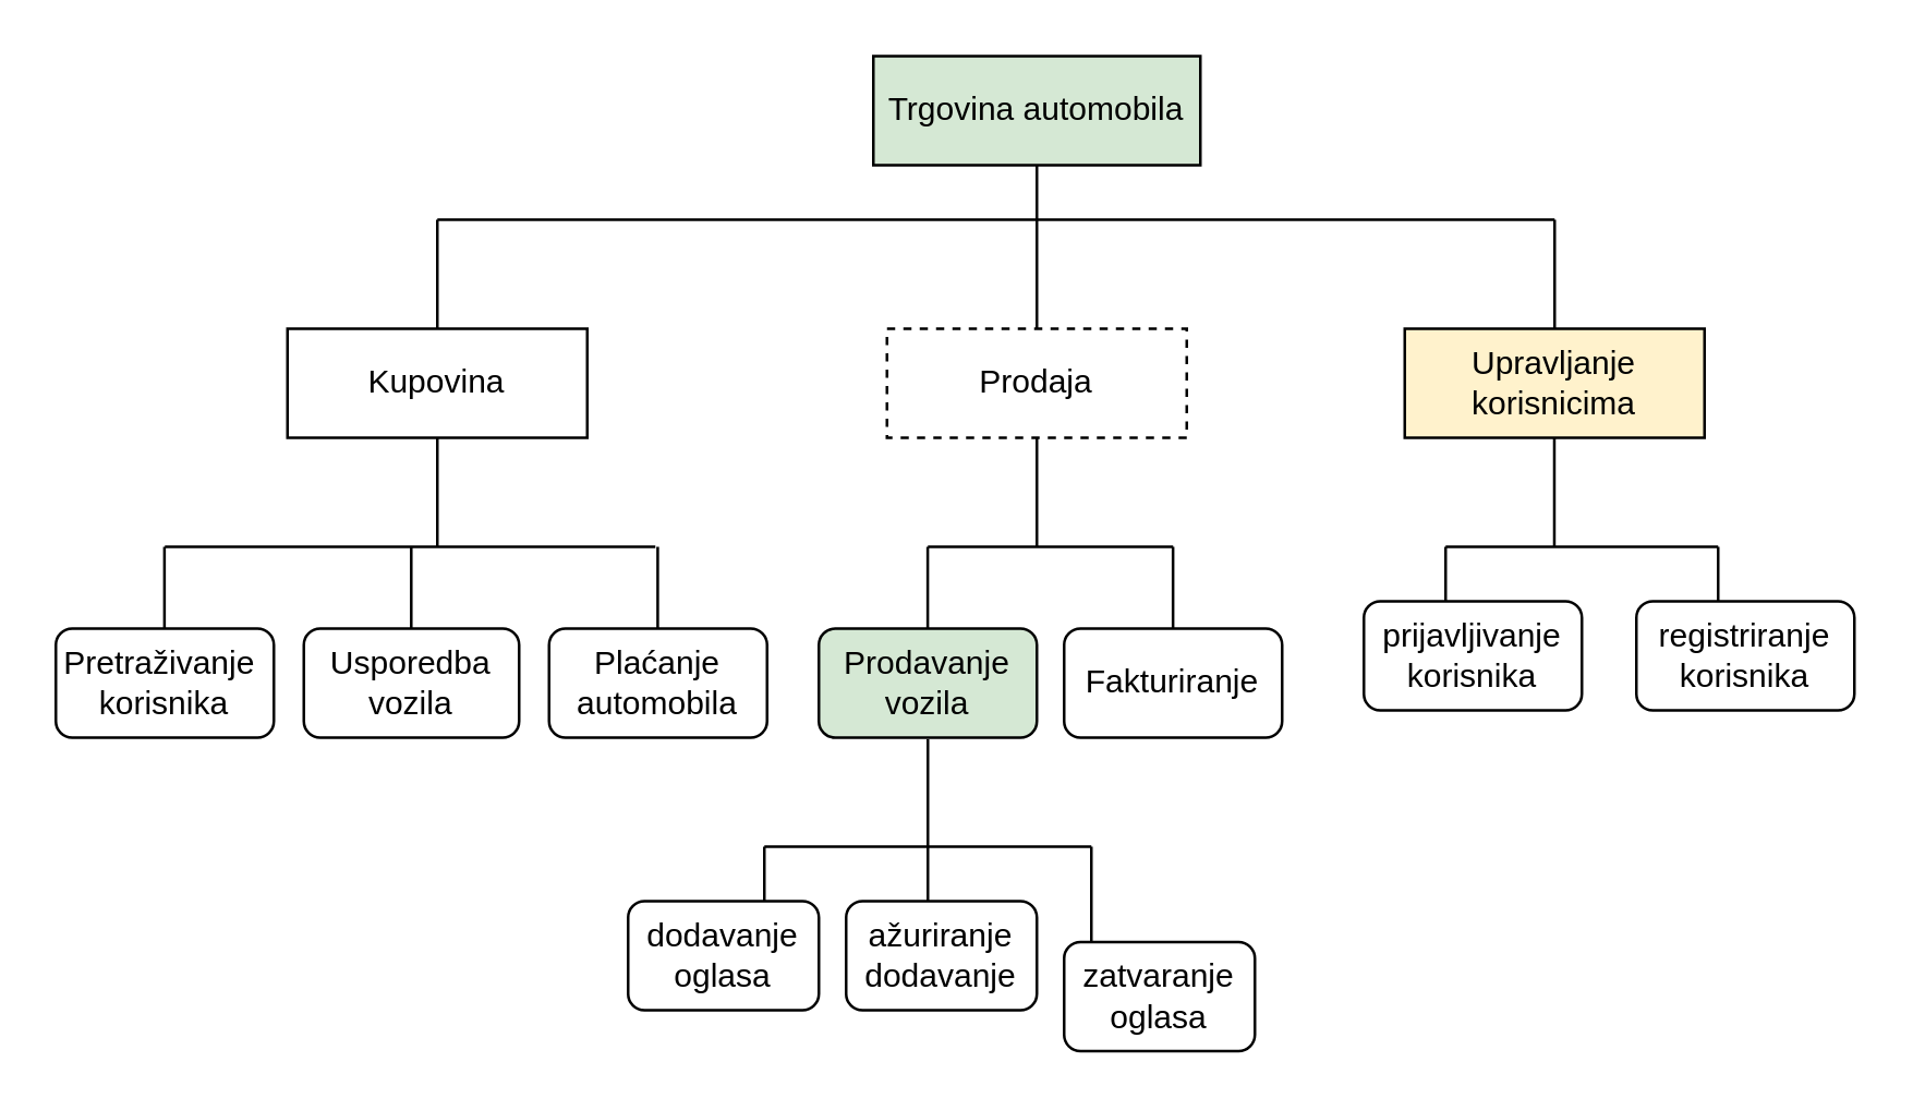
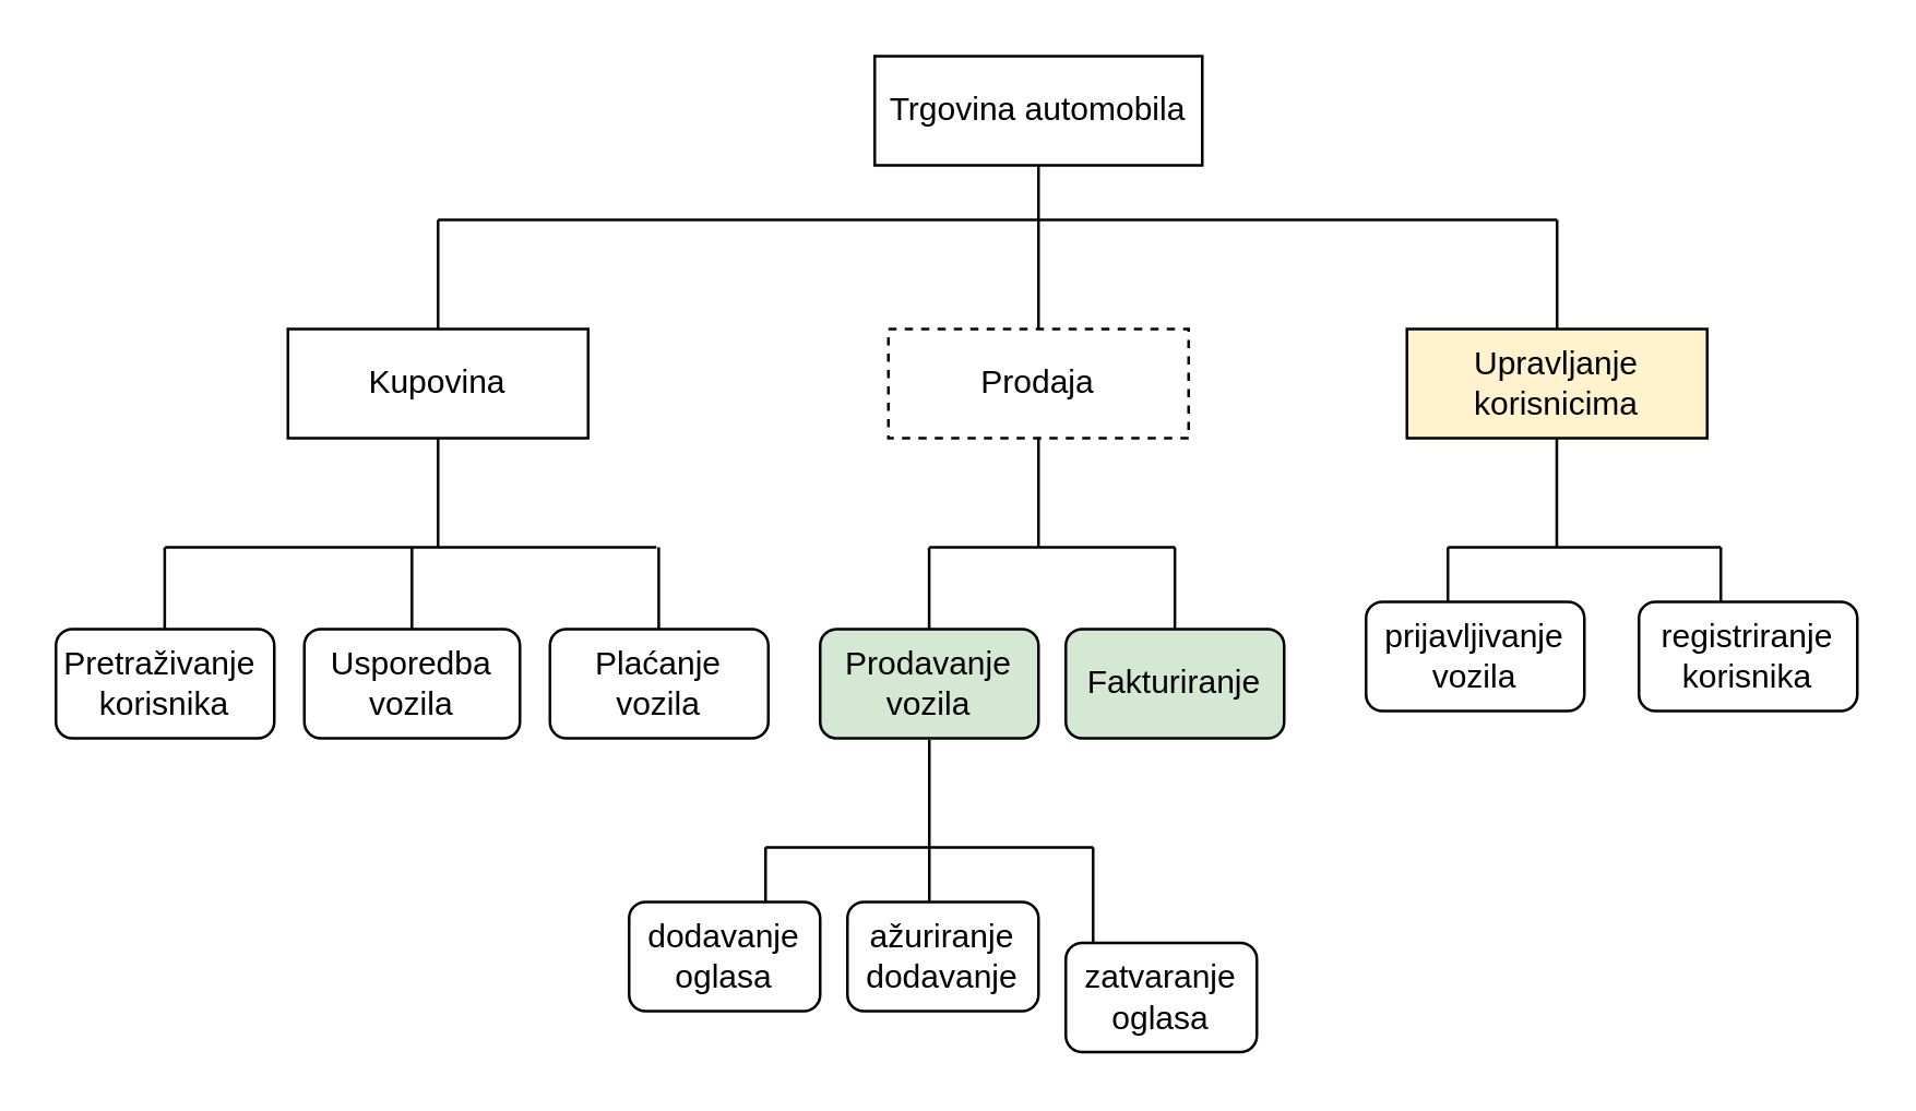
  <mxCell id="0" />
  <mxCell id="1" parent="0" />
- <mxCell id="2" value="Trgovina automobila" style="rounded=0;whiteSpace=wrap;html=1;fillColor=#d5e8d4;" vertex="1" parent="1"><mxGeometry x="320" y="20" width="120" height="40" as="geometry" /></mxCell>
+ <mxCell id="2" value="Trgovina automobila" style="rounded=0;whiteSpace=wrap;html=1;" vertex="1" parent="1"><mxGeometry x="320" y="20" width="120" height="40" as="geometry" /></mxCell>
  <mxCell id="3" value="" style="endArrow=none;html=1;rounded=0;" edge="1" parent="1"><mxGeometry width="50" height="50" relative="1" as="geometry"><mxPoint x="380" y="80" as="sourcePoint" /><mxPoint x="380" y="60" as="targetPoint" /></mxGeometry></mxCell>
  <mxCell id="4" value="" style="endArrow=none;html=1;rounded=0;" edge="1" parent="1"><mxGeometry width="50" height="50" relative="1" as="geometry"><mxPoint x="160" y="80" as="sourcePoint" /><mxPoint x="570" y="80" as="targetPoint" /></mxGeometry></mxCell>
  <mxCell id="5" value="Kupovina" style="rounded=0;whiteSpace=wrap;html=1;" vertex="1" parent="1"><mxGeometry x="105" y="120" width="110" height="40" as="geometry" /></mxCell>
  <mxCell id="6" value="" style="endArrow=none;html=1;rounded=0;exitX=0.5;exitY=0;exitDx=0;exitDy=0;" edge="1" parent="1" source="5"><mxGeometry width="50" height="50" relative="1" as="geometry"><mxPoint x="160" y="110" as="sourcePoint" /><mxPoint x="160" y="80" as="targetPoint" /></mxGeometry></mxCell>
  <mxCell id="7" value="Prodaja" style="rounded=0;whiteSpace=wrap;html=1;dashed=1;" vertex="1" parent="1"><mxGeometry x="325" y="120" width="110" height="40" as="geometry" /></mxCell>
  <mxCell id="8" value="Upravljanje korisnicima" style="rounded=0;whiteSpace=wrap;html=1;fillColor=#fff2cc;" vertex="1" parent="1"><mxGeometry x="515" y="120" width="110" height="40" as="geometry" /></mxCell>
  <mxCell id="9" value="" style="endArrow=none;html=1;rounded=0;exitX=0.5;exitY=0;exitDx=0;exitDy=0;" edge="1" parent="1" source="7"><mxGeometry width="50" height="50" relative="1" as="geometry"><mxPoint x="375" y="120" as="sourcePoint" /><mxPoint x="380" y="80" as="targetPoint" /></mxGeometry></mxCell>
  <mxCell id="10" value="" style="endArrow=none;html=1;rounded=0;exitX=0.5;exitY=0;exitDx=0;exitDy=0;" edge="1" parent="1"><mxGeometry width="50" height="50" relative="1" as="geometry"><mxPoint x="570" y="120" as="sourcePoint" /><mxPoint x="570" y="80" as="targetPoint" /></mxGeometry></mxCell>
  <mxCell id="11" value="" style="endArrow=none;html=1;rounded=0;" edge="1" parent="1"><mxGeometry width="50" height="50" relative="1" as="geometry"><mxPoint x="160" y="200" as="sourcePoint" /><mxPoint x="160" y="160" as="targetPoint" /></mxGeometry></mxCell>
  <mxCell id="12" value="" style="endArrow=none;html=1;rounded=0;" edge="1" parent="1"><mxGeometry width="50" height="50" relative="1" as="geometry"><mxPoint x="60" y="200" as="sourcePoint" /><mxPoint x="240" y="200" as="targetPoint" /></mxGeometry></mxCell>
  <mxCell id="13" value="Pretraživanje&amp;nbsp;&lt;div&gt;korisnika&lt;/div&gt;" style="rounded=1;whiteSpace=wrap;html=1;" vertex="1" parent="1"><mxGeometry x="20" y="230" width="80" height="40" as="geometry" /></mxCell>
  <mxCell id="14" value="Usporedba vozila" style="rounded=1;whiteSpace=wrap;html=1;" vertex="1" parent="1"><mxGeometry x="111" y="230" width="79" height="40" as="geometry" /></mxCell>
- <mxCell id="15" value="Plaćanje&lt;div&gt;automobila&lt;/div&gt;" style="rounded=1;whiteSpace=wrap;html=1;" vertex="1" parent="1"><mxGeometry x="201" y="230" width="80" height="40" as="geometry" /></mxCell>
+ <mxCell id="15" value="Plaćanje&lt;div&gt;vozila&lt;/div&gt;" style="rounded=1;whiteSpace=wrap;html=1;" vertex="1" parent="1"><mxGeometry x="201" y="230" width="80" height="40" as="geometry" /></mxCell>
  <mxCell id="16" value="" style="endArrow=none;html=1;rounded=0;" edge="1" parent="1"><mxGeometry width="50" height="50" relative="1" as="geometry"><mxPoint x="59.85" y="230" as="sourcePoint" /><mxPoint x="59.85" y="200" as="targetPoint" /></mxGeometry></mxCell>
  <mxCell id="17" value="" style="endArrow=none;html=1;rounded=0;" edge="1" parent="1"><mxGeometry width="50" height="50" relative="1" as="geometry"><mxPoint x="150.42" y="230" as="sourcePoint" /><mxPoint x="150.42" y="200" as="targetPoint" /></mxGeometry></mxCell>
  <mxCell id="18" value="" style="endArrow=none;html=1;rounded=0;" edge="1" parent="1"><mxGeometry width="50" height="50" relative="1" as="geometry"><mxPoint x="240.86" y="230" as="sourcePoint" /><mxPoint x="240.86" y="200" as="targetPoint" /></mxGeometry></mxCell>
  <mxCell id="19" value="" style="endArrow=none;html=1;rounded=0;entryX=0.5;entryY=1;entryDx=0;entryDy=0;" edge="1" parent="1" target="7"><mxGeometry width="50" height="50" relative="1" as="geometry"><mxPoint x="380" y="200" as="sourcePoint" /><mxPoint x="460" y="150" as="targetPoint" /></mxGeometry></mxCell>
  <mxCell id="20" value="" style="endArrow=none;html=1;rounded=0;" edge="1" parent="1"><mxGeometry width="50" height="50" relative="1" as="geometry"><mxPoint x="340" y="200" as="sourcePoint" /><mxPoint x="430" y="200" as="targetPoint" /></mxGeometry></mxCell>
  <mxCell id="21" value="Prodavanje vozila" style="rounded=1;whiteSpace=wrap;html=1;fillColor=#d5e8d4;" vertex="1" parent="1"><mxGeometry x="300" y="230" width="80" height="40" as="geometry" /></mxCell>
- <mxCell id="22" value="Fakturiranje" style="rounded=1;whiteSpace=wrap;html=1;" vertex="1" parent="1"><mxGeometry x="390" y="230" width="80" height="40" as="geometry" /></mxCell>
+ <mxCell id="22" value="Fakturiranje" style="rounded=1;whiteSpace=wrap;html=1;fillColor=#d5e8d4;" vertex="1" parent="1"><mxGeometry x="390" y="230" width="80" height="40" as="geometry" /></mxCell>
  <mxCell id="23" value="" style="endArrow=none;html=1;rounded=0;" edge="1" parent="1"><mxGeometry width="50" height="50" relative="1" as="geometry"><mxPoint x="339.94" y="230" as="sourcePoint" /><mxPoint x="339.94" y="200" as="targetPoint" /></mxGeometry></mxCell>
  <mxCell id="24" value="" style="endArrow=none;html=1;rounded=0;" edge="1" parent="1"><mxGeometry width="50" height="50" relative="1" as="geometry"><mxPoint x="429.96" y="230" as="sourcePoint" /><mxPoint x="429.96" y="200" as="targetPoint" /></mxGeometry></mxCell>
  <mxCell id="25" value="" style="endArrow=none;html=1;rounded=0;entryX=0.5;entryY=1.064;entryDx=0;entryDy=0;entryPerimeter=0;" edge="1" parent="1"><mxGeometry width="50" height="50" relative="1" as="geometry"><mxPoint x="340" y="310" as="sourcePoint" /><mxPoint x="340" y="270.56" as="targetPoint" /></mxGeometry></mxCell>
  <mxCell id="26" value="" style="endArrow=none;html=1;rounded=0;" edge="1" parent="1"><mxGeometry width="50" height="50" relative="1" as="geometry"><mxPoint x="280" y="310" as="sourcePoint" /><mxPoint x="400" y="310" as="targetPoint" /></mxGeometry></mxCell>
  <mxCell id="27" value="dodavanje oglasa" style="rounded=1;whiteSpace=wrap;html=1;" vertex="1" parent="1"><mxGeometry x="230" y="330" width="70" height="40" as="geometry" /></mxCell>
  <mxCell id="28" value="ažuriranje dodavanje" style="rounded=1;whiteSpace=wrap;html=1;" vertex="1" parent="1"><mxGeometry x="310" y="330" width="70" height="40" as="geometry" /></mxCell>
  <mxCell id="29" value="zatvaranje oglasa" style="rounded=1;whiteSpace=wrap;html=1;" vertex="1" parent="1"><mxGeometry x="390" y="345" width="70" height="40" as="geometry" /></mxCell>
  <mxCell id="30" value="" style="endArrow=none;html=1;rounded=0;" edge="1" parent="1"><mxGeometry width="50" height="50" relative="1" as="geometry"><mxPoint x="280" y="330" as="sourcePoint" /><mxPoint x="280" y="310" as="targetPoint" /></mxGeometry></mxCell>
  <mxCell id="31" value="" style="endArrow=none;html=1;rounded=0;" edge="1" parent="1"><mxGeometry width="50" height="50" relative="1" as="geometry"><mxPoint x="340" y="330" as="sourcePoint" /><mxPoint x="340" y="310" as="targetPoint" /></mxGeometry></mxCell>
  <mxCell id="32" value="" style="endArrow=none;html=1;rounded=0;exitX=0.143;exitY=0;exitDx=0;exitDy=0;exitPerimeter=0;" edge="1" parent="1" source="29"><mxGeometry width="50" height="50" relative="1" as="geometry"><mxPoint x="380" y="340" as="sourcePoint" /><mxPoint x="400" y="310" as="targetPoint" /></mxGeometry></mxCell>
  <mxCell id="33" value="" style="endArrow=none;html=1;rounded=0;" edge="1" parent="1"><mxGeometry width="50" height="50" relative="1" as="geometry"><mxPoint x="569.89" y="200" as="sourcePoint" /><mxPoint x="569.89" y="160" as="targetPoint" /></mxGeometry></mxCell>
  <mxCell id="34" value="" style="endArrow=none;html=1;rounded=0;" edge="1" parent="1"><mxGeometry width="50" height="50" relative="1" as="geometry"><mxPoint x="530" y="200" as="sourcePoint" /><mxPoint x="630" y="200" as="targetPoint" /></mxGeometry></mxCell>
- <mxCell id="35" value="prijavljivanje&lt;div&gt;korisnika&lt;/div&gt;" style="rounded=1;whiteSpace=wrap;html=1;" vertex="1" parent="1"><mxGeometry x="500" y="220" width="80" height="40" as="geometry" /></mxCell>
+ <mxCell id="35" value="prijavljivanje&lt;div&gt;vozila&lt;/div&gt;" style="rounded=1;whiteSpace=wrap;html=1;" vertex="1" parent="1"><mxGeometry x="500" y="220" width="80" height="40" as="geometry" /></mxCell>
  <mxCell id="36" value="registriranje&lt;div&gt;korisnika&lt;/div&gt;" style="rounded=1;whiteSpace=wrap;html=1;" vertex="1" parent="1"><mxGeometry x="600" y="220" width="80" height="40" as="geometry" /></mxCell>
  <mxCell id="37" value="" style="endArrow=none;html=1;rounded=0;" edge="1" parent="1"><mxGeometry width="50" height="50" relative="1" as="geometry"><mxPoint x="530" y="220" as="sourcePoint" /><mxPoint x="530" y="200" as="targetPoint" /></mxGeometry></mxCell>
  <mxCell id="38" value="" style="endArrow=none;html=1;rounded=0;" edge="1" parent="1"><mxGeometry width="50" height="50" relative="1" as="geometry"><mxPoint x="630" y="220" as="sourcePoint" /><mxPoint x="630" y="200" as="targetPoint" /></mxGeometry></mxCell>
